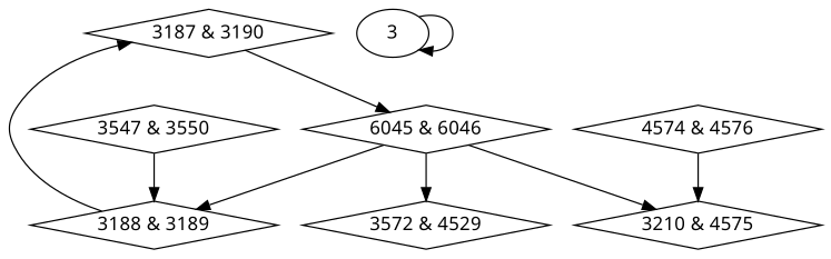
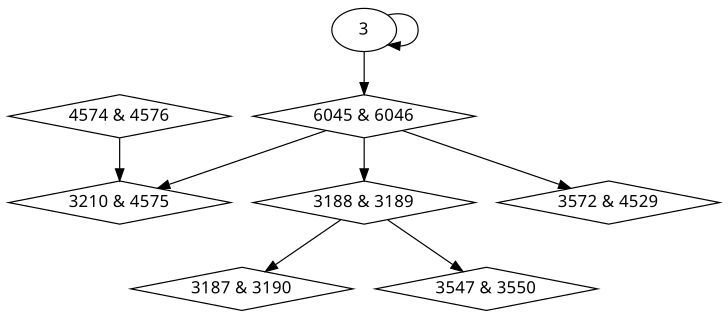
  digraph {
    fontname="Noto Sans"
    node [fontname="Noto Sans" shape=diamond]
    edge [fontname="Noto Sans"]
    n1 [label="3187 & 3190"]
    n2 [label="3188 & 3189"]
    n3 [label="3547 & 3550"]
    n4 [label="3210 & 4575"]
    n5 [label="4574 & 4576"]
    n6 [label="3572 & 4529"]
    n7 [label="6045 & 6046"]
    n8 [label=3 shape=""]
    n2 -> n1
-   n3 -> n2
+   n2 -> n3
    n5 -> n4
    n7 -> n2
    n7 -> n4
    n7 -> n6
-   n1 -> n7
+   n8 -> n7
    n8 -> n8
  }
